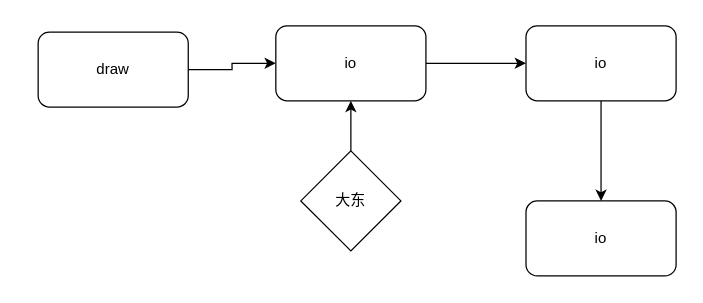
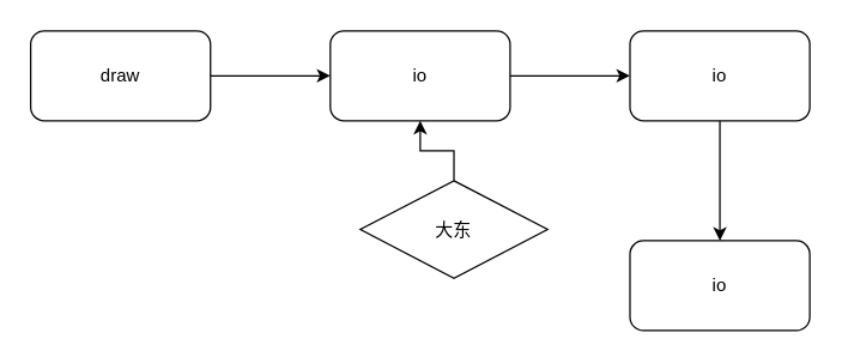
  <mxCell id="0" />
  <mxCell id="1" parent="0" />
  <mxCell id="2" value="" style="edgeStyle=orthogonalEdgeStyle;rounded=0;orthogonalLoop=1;jettySize=auto;html=1;" parent="1" source="3" target="5" edge="1"><mxGeometry relative="1" as="geometry" /></mxCell>
- <mxCell id="3" value="draw" style="rounded=1;whiteSpace=wrap;html=1;" parent="1" vertex="1"><mxGeometry x="30" y="25" width="120" height="60" as="geometry" /></mxCell>
+ <mxCell id="3" value="draw" style="rounded=1;whiteSpace=wrap;html=1;" parent="1" vertex="1"><mxGeometry x="20" y="20" width="120" height="60" as="geometry" /></mxCell>
  <mxCell id="4" value="" style="edgeStyle=orthogonalEdgeStyle;rounded=0;orthogonalLoop=1;jettySize=auto;html=1;" edge="1" parent="1" source="5" target="7"><mxGeometry relative="1" as="geometry" /></mxCell>
  <mxCell id="5" value="io" style="rounded=1;whiteSpace=wrap;html=1;" parent="1" vertex="1"><mxGeometry x="220" y="20" width="120" height="60" as="geometry" /></mxCell>
  <mxCell id="6" value="" style="edgeStyle=orthogonalEdgeStyle;rounded=0;orthogonalLoop=1;jettySize=auto;html=1;" edge="1" parent="1" source="7" target="8"><mxGeometry relative="1" as="geometry" /></mxCell>
  <mxCell id="7" value="io" style="rounded=1;whiteSpace=wrap;html=1;" vertex="1" parent="1"><mxGeometry x="420" y="20" width="120" height="60" as="geometry" /></mxCell>
  <mxCell id="8" value="io" style="rounded=1;whiteSpace=wrap;html=1;" vertex="1" parent="1"><mxGeometry x="420" y="160" width="120" height="60" as="geometry" /></mxCell>
  <mxCell id="9" value="" style="edgeStyle=orthogonalEdgeStyle;rounded=0;orthogonalLoop=1;jettySize=auto;html=1;" parent="1" source="10" target="5" edge="1"><mxGeometry relative="1" as="geometry" /></mxCell>
- <mxCell id="10" value="大东" style="rhombus;whiteSpace=wrap;html=1;" parent="1" vertex="1"><mxGeometry x="240" y="120" width="80" height="80" as="geometry" /></mxCell>
+ <mxCell id="10" value="大东" style="rhombus;whiteSpace=wrap;html=1;" parent="1" vertex="1"><mxGeometry x="240" y="120" width="125" height="65" as="geometry" /></mxCell>
